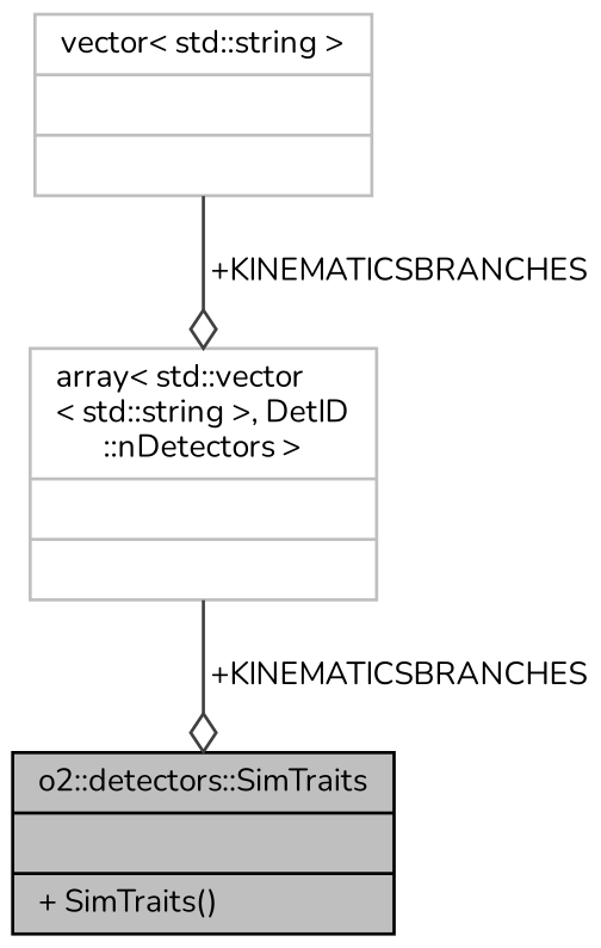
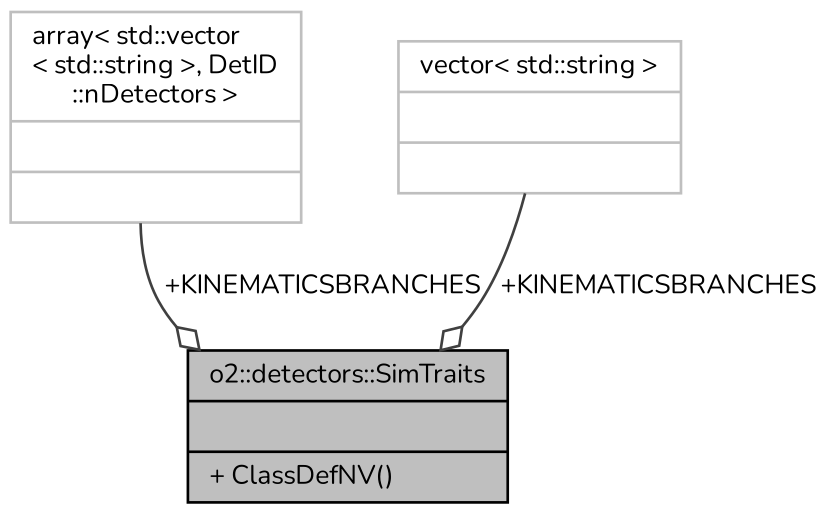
  digraph {
    fontname=Nunito
    node [color=grey75 fontname=Nunito fontsize=10 shape=record]
    edge [arrowhead=odiamond color=grey25 fontname=Nunito fontsize=10 labelfontname=Helvetica labelfontsize=10 style=solid]
-   n1 [color=black fillcolor=grey75 fontcolor=black height=0.2 label="{o2::detectors::SimTraits\n||+ SimTraits()\l}" style=filled width=0.4]
+   n1 [color=black fillcolor=grey75 fontcolor=black height=0.2 label="{o2::detectors::SimTraits\n||+ ClassDefNV()\l}" style=filled width=0.4]
    n2 [height=0.2 label="{array\< std::vector\l\< std::string \>, DetID\l::nDetectors \>\n||}" width=0.4]
    n3 [height=0.2 label="{vector\< std::string \>\n||}" width=0.4]
    n2 -> n1 [label=" +KINEMATICSBRANCHES"]
-   n3 -> n2 [label=" +KINEMATICSBRANCHES"]
+   n3 -> n1 [label=" +KINEMATICSBRANCHES"]
  }
